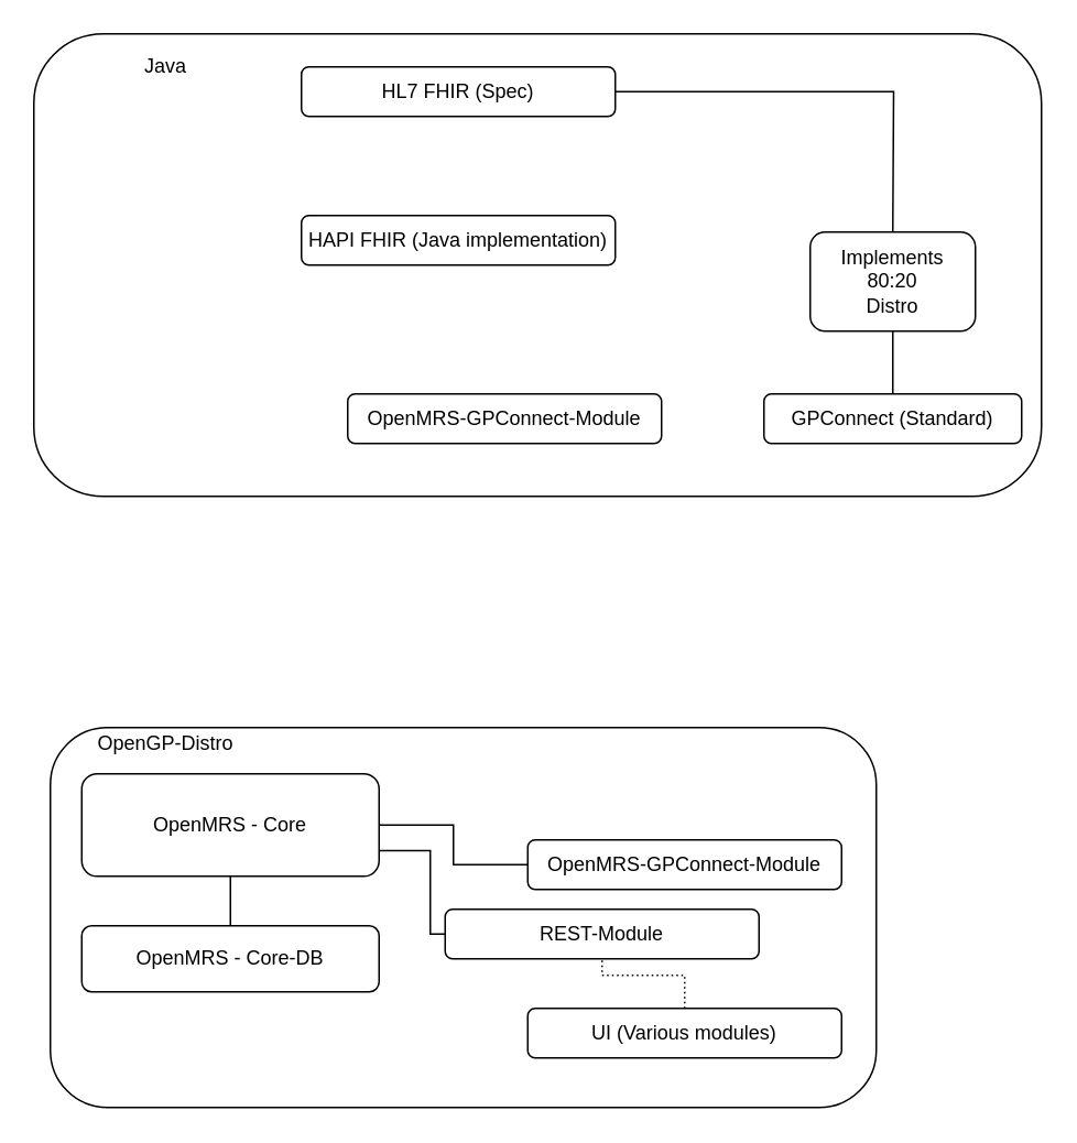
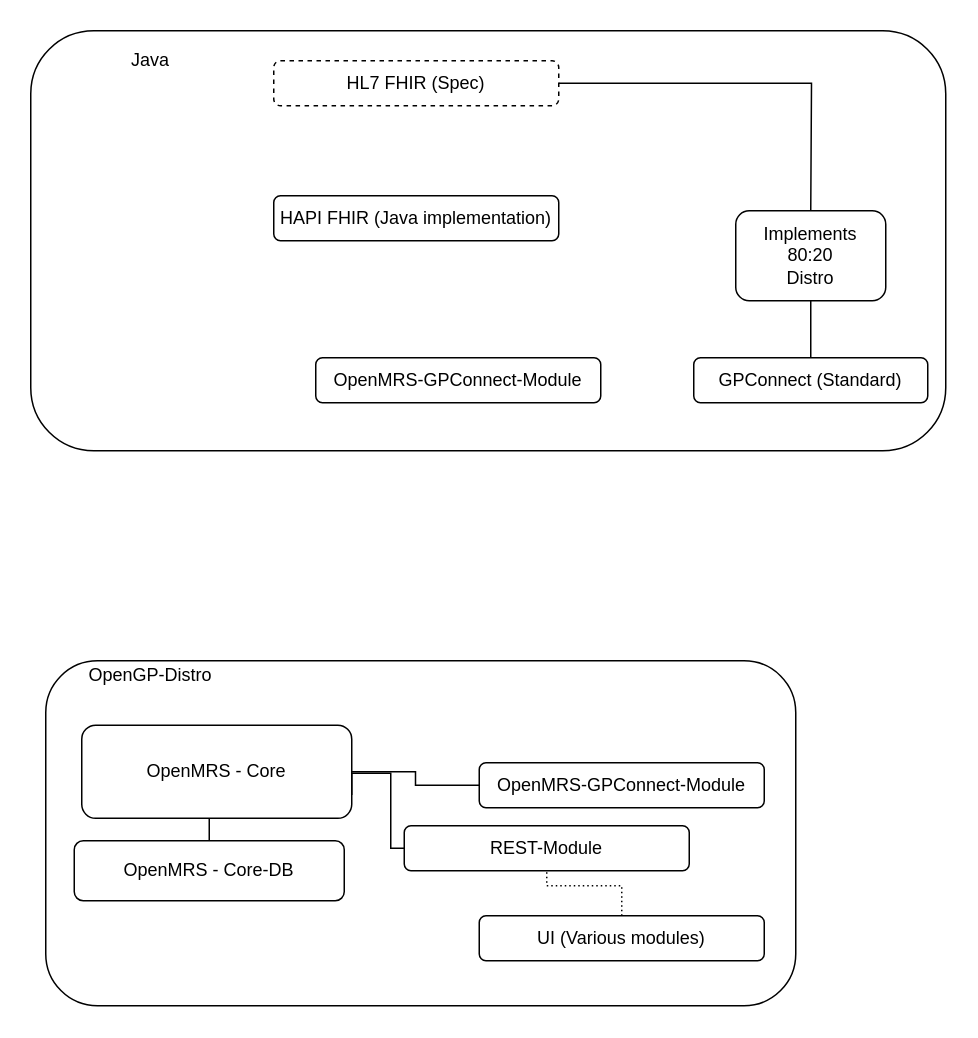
  <mxCell id="0" />
  <mxCell id="1" parent="0" />
  <mxCell id="2" value="" style="rounded=1;whiteSpace=wrap;html=1;" vertex="1" parent="1"><mxGeometry x="20" y="20" width="610" height="280" as="geometry" /></mxCell>
  <mxCell id="3" value="" style="rounded=1;whiteSpace=wrap;html=1;" vertex="1" parent="1"><mxGeometry x="30" y="440" width="500" height="230" as="geometry" /></mxCell>
  <mxCell id="4" style="edgeStyle=orthogonalEdgeStyle;rounded=0;orthogonalLoop=1;jettySize=auto;html=1;exitX=1;exitY=0.75;exitDx=0;exitDy=0;entryX=0;entryY=0.5;entryDx=0;entryDy=0;endArrow=none;endFill=0;" edge="1" parent="1" source="6" target="16"><mxGeometry relative="1" as="geometry"><Array as="points"><mxPoint x="260" y="515" /><mxPoint x="260" y="565" /></Array></mxGeometry></mxCell>
  <mxCell id="5" style="edgeStyle=orthogonalEdgeStyle;rounded=0;orthogonalLoop=1;jettySize=auto;html=1;exitX=0.5;exitY=1;exitDx=0;exitDy=0;entryX=0.5;entryY=0;entryDx=0;entryDy=0;endArrow=none;endFill=0;" edge="1" parent="1" source="6" target="17"><mxGeometry relative="1" as="geometry" /></mxCell>
- <mxCell id="6" value="OpenMRS - Core" style="rounded=1;whiteSpace=wrap;html=1;" vertex="1" parent="1"><mxGeometry x="49" y="468" width="180" height="62" as="geometry" /></mxCell>
+ <mxCell id="6" value="OpenMRS - Core" style="rounded=1;whiteSpace=wrap;html=1;" vertex="1" parent="1"><mxGeometry x="54" y="483" width="180" height="62" as="geometry" /></mxCell>
  <mxCell id="7" value="HAPI FHIR (Java implementation)" style="rounded=1;whiteSpace=wrap;html=1;" vertex="1" parent="1"><mxGeometry x="182" y="130" width="190" height="30" as="geometry" /></mxCell>
  <mxCell id="8" style="edgeStyle=orthogonalEdgeStyle;rounded=0;orthogonalLoop=1;jettySize=auto;html=1;exitX=0;exitY=0.5;exitDx=0;exitDy=0;endArrow=none;endFill=0;" edge="1" parent="1" source="9" target="6"><mxGeometry relative="1" as="geometry" /></mxCell>
  <mxCell id="9" value="OpenMRS-GPConnect-Module" style="rounded=1;whiteSpace=wrap;html=1;" vertex="1" parent="1"><mxGeometry x="319" y="508" width="190" height="30" as="geometry" /></mxCell>
  <mxCell id="10" value="GPConnect (Standard)" style="rounded=1;whiteSpace=wrap;html=1;" vertex="1" parent="1"><mxGeometry x="462" y="238" width="156" height="30" as="geometry" /></mxCell>
  <mxCell id="11" style="edgeStyle=orthogonalEdgeStyle;rounded=0;orthogonalLoop=1;jettySize=auto;html=1;exitX=1;exitY=0.5;exitDx=0;exitDy=0;endArrow=none;endFill=0;" edge="1" parent="1" source="12"><mxGeometry relative="1" as="geometry"><mxPoint x="540" y="140" as="targetPoint" /></mxGeometry></mxCell>
- <mxCell id="12" value="HL7 FHIR (Spec)" style="rounded=1;whiteSpace=wrap;html=1;" vertex="1" parent="1"><mxGeometry x="182" y="40" width="190" height="30" as="geometry" /></mxCell>
+ <mxCell id="12" value="HL7 FHIR (Spec)" style="rounded=1;whiteSpace=wrap;html=1;dashed=1;" vertex="1" parent="1"><mxGeometry x="182" y="40" width="190" height="30" as="geometry" /></mxCell>
  <mxCell id="13" style="edgeStyle=orthogonalEdgeStyle;rounded=0;orthogonalLoop=1;jettySize=auto;html=1;exitX=0.5;exitY=1;exitDx=0;exitDy=0;entryX=0.5;entryY=0;entryDx=0;entryDy=0;endArrow=none;endFill=0;" edge="1" parent="1" target="10"><mxGeometry relative="1" as="geometry"><mxPoint x="540" y="200" as="sourcePoint" /></mxGeometry></mxCell>
  <mxCell id="14" value="Implements &lt;br&gt;80:20&lt;br&gt;Distro" style="rounded=1;whiteSpace=wrap;html=1;" vertex="1" parent="1"><mxGeometry x="490" y="140" width="100" height="60" as="geometry" /></mxCell>
  <mxCell id="15" value="OpenGP-Distro" style="text;html=1;strokeColor=none;fillColor=none;align=center;verticalAlign=middle;whiteSpace=wrap;rounded=0;" vertex="1" parent="1"><mxGeometry x="40" y="440" width="120" height="20" as="geometry" /></mxCell>
  <mxCell id="16" value="REST-Module" style="rounded=1;whiteSpace=wrap;html=1;" vertex="1" parent="1"><mxGeometry x="269" y="550" width="190" height="30" as="geometry" /></mxCell>
  <mxCell id="17" value="OpenMRS - Core-DB" style="rounded=1;whiteSpace=wrap;html=1;" vertex="1" parent="1"><mxGeometry x="49" y="560" width="180" height="40" as="geometry" /></mxCell>
  <mxCell id="18" style="edgeStyle=orthogonalEdgeStyle;rounded=0;orthogonalLoop=1;jettySize=auto;html=1;exitX=0.5;exitY=0;exitDx=0;exitDy=0;endArrow=none;endFill=0;dashed=1;dashPattern=1 2;" edge="1" parent="1" source="19" target="16"><mxGeometry relative="1" as="geometry" /></mxCell>
  <mxCell id="19" value="UI (Various modules)" style="rounded=1;whiteSpace=wrap;html=1;" vertex="1" parent="1"><mxGeometry x="319" y="610" width="190" height="30" as="geometry" /></mxCell>
  <mxCell id="20" value="OpenMRS-GPConnect-Module" style="rounded=1;whiteSpace=wrap;html=1;" vertex="1" parent="1"><mxGeometry x="210" y="238" width="190" height="30" as="geometry" /></mxCell>
  <mxCell id="21" value="Java" style="text;html=1;strokeColor=none;fillColor=none;align=center;verticalAlign=middle;whiteSpace=wrap;rounded=0;" vertex="1" parent="1"><mxGeometry x="40" y="30" width="120" height="20" as="geometry" /></mxCell>
